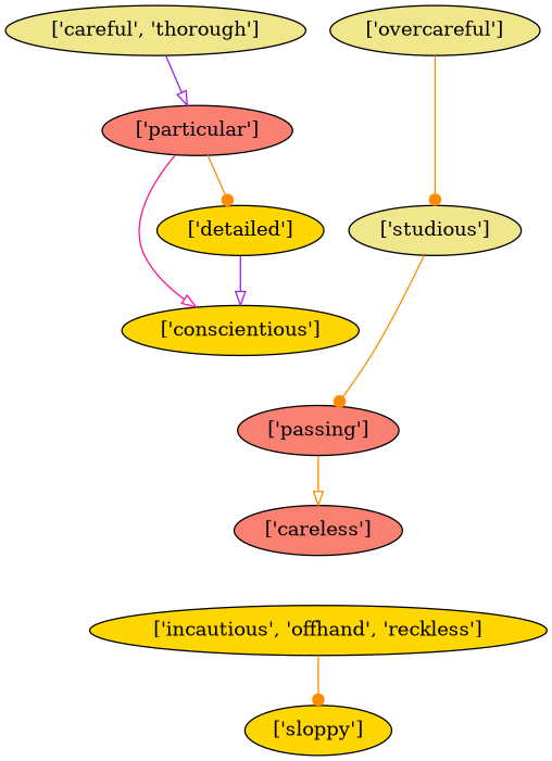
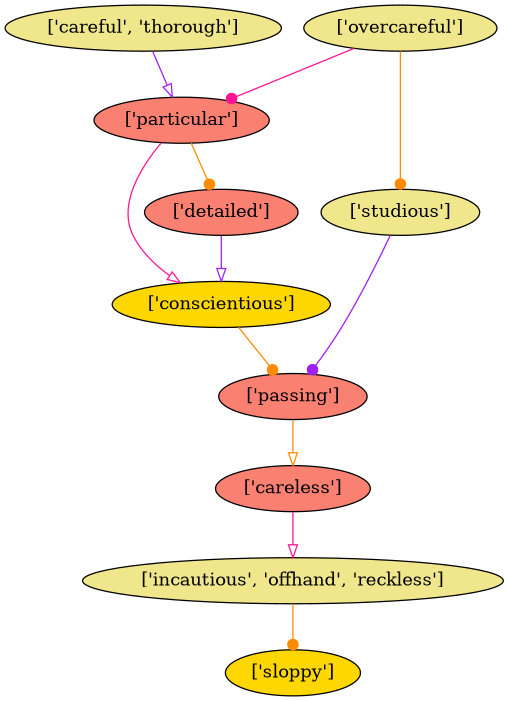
  strict digraph {
    node [fillcolor=salmon style=filled]
    edge [arrowhead=dot color=darkorange]
    "['passing']"
    "['careless']"
-   "['incautious', 'offhand', 'reckless']" [fillcolor=gold]
+   "['incautious', 'offhand', 'reckless']" [fillcolor=khaki]
    "['sloppy']" [fillcolor=gold]
    "['conscientious']" [fillcolor=gold]
    "['careful', 'thorough']" [fillcolor=khaki]
    "['particular']"
    "['studious']" [fillcolor=khaki]
-   "['detailed']" [fillcolor=gold]
+   "['detailed']"
    "['overcareful']" [fillcolor=khaki]
    "['passing']" -> "['careless']" [arrowhead=onormal]
+   "['careless']" -> "['incautious', 'offhand', 'reckless']" [arrowhead=onormal color=deeppink]
    "['incautious', 'offhand', 'reckless']" -> "['sloppy']"
+   "['conscientious']" -> "['passing']"
    "['careful', 'thorough']" -> "['particular']" [arrowhead=onormal color=purple]
    "['particular']" -> "['conscientious']" [arrowhead=onormal color=deeppink]
    "['particular']" -> "['detailed']"
-   "['studious']" -> "['passing']"
+   "['studious']" -> "['passing']" [color=purple]
    "['detailed']" -> "['conscientious']" [arrowhead=onormal color=purple]
+   "['overcareful']" -> "['particular']" [color=deeppink]
    "['overcareful']" -> "['studious']"
  }
